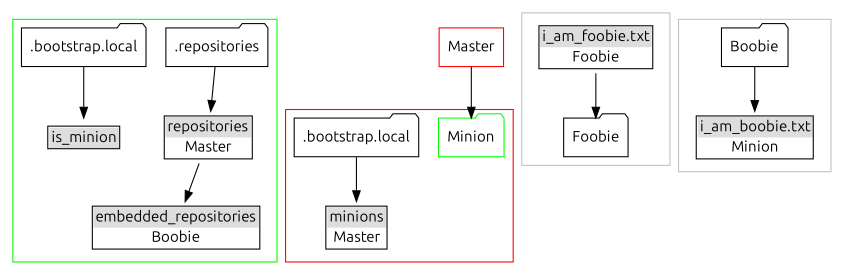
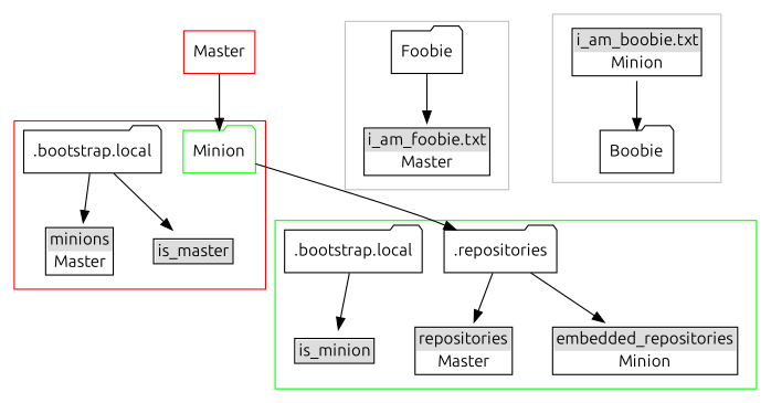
  digraph {
    compound=true
    fontname=Ubuntu
    node [fontname=Ubuntu shape=none]
    edge [fontname=Ubuntu]
    n1 [label=".repositories" shape=folder]
    n2 [label=< <TABLE BORDER="1" CELLBORDER="0" CELLSPACING="0"> <TR><TD bgcolor="#DDDDDD">repositories</TD></TR> <TR><TD PORT="f3">Master</TD></TR> </TABLE>>]
-   n3 [label=< <TABLE BORDER="1" CELLBORDER="0" CELLSPACING="0"> <TR><TD bgcolor="#DDDDDD">embedded_repositories</TD></TR> <TR><TD PORT="f4">Boobie</TD></TR> </TABLE>>]
+   n3 [label=< <TABLE BORDER="1" CELLBORDER="0" CELLSPACING="0"> <TR><TD bgcolor="#DDDDDD">embedded_repositories</TD></TR> <TR><TD PORT="f4">Minion</TD></TR> </TABLE>>]
    n4 [label=".bootstrap.local" shape=folder]
    n5 [label=< <TABLE BORDER="1" CELLBORDER="0" CELLSPACING="0"> <TR><TD bgcolor="#DDDDDD">is_minion</TD></TR> </TABLE>>]
    n6 [color=green label=Minion shape=folder]
    n7 [label=".bootstrap.local" shape=folder]
    n8 [label=< <TABLE BORDER="1" CELLBORDER="0" CELLSPACING="0"> <TR><TD bgcolor="#DDDDDD">minions</TD></TR> <TR><TD PORT="f1">Master</TD></TR> </TABLE>>]
+   n9 [label=< <TABLE BORDER="1" CELLBORDER="0" CELLSPACING="0"> <TR><TD bgcolor="#DDDDDD">is_master</TD></TR> </TABLE>>]
    n10 [label=Foobie shape=folder]
-   n11 [label=< <TABLE BORDER="1" CELLBORDER="0" CELLSPACING="0"> <TR><TD bgcolor="#DDDDDD">i_am_foobie.txt</TD></TR> <TR><TD PORT="f5">Foobie</TD></TR> </TABLE>>]
+   n11 [label=< <TABLE BORDER="1" CELLBORDER="0" CELLSPACING="0"> <TR><TD bgcolor="#DDDDDD">i_am_foobie.txt</TD></TR> <TR><TD PORT="f5">Master</TD></TR> </TABLE>>]
    n12 [label=Boobie shape=folder]
    n13 [label=< <TABLE BORDER="1" CELLBORDER="0" CELLSPACING="0"> <TR><TD bgcolor="#DDDDDD">i_am_boobie.txt</TD></TR> <TR><TD PORT="f6">Minion</TD></TR> </TABLE>>]
    n14 [color=red label=Master shape=record]
    subgraph cluster_1 {
      color=green
      n1
      n2
      n3
      n4
      n5
    }
    subgraph cluster_2 {
      color=red
      n6
      n7
      n8
+     n9
    }
    subgraph cluster_3 {
      color=gray
      n10
      n11
    }
    subgraph cluster_4 {
      color=gray
      n12
      n13
    }
    n1 -> n2
-   n2 -> n3
+   n1 -> n3
    n4 -> n5
+   n6 -> n1
    n7 -> n8
-   n11 -> n10
-   n12 -> n13
+   n7 -> n9
+   n10 -> n11
+   n13 -> n12
    n14 -> n6
  }
